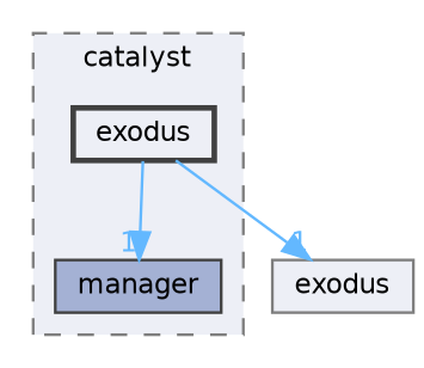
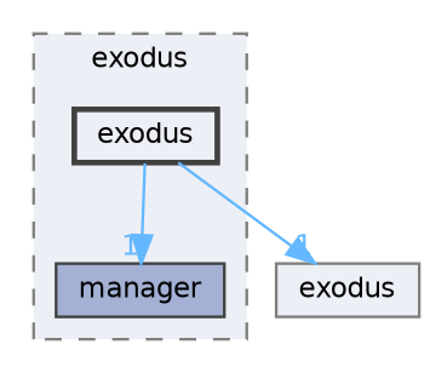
  digraph {
    compound=true
    node [color=grey25 fillcolor="#edeff6" fontname=Helvetica fontsize=10 shape=box style=filled]
    edge [color=steelblue1 fontcolor=steelblue1 fontname=Helvetica fontsize=10 headlabel=1 labeldistance=1.5 labelfontname=Helvetica labelfontsize=10]
    n1 [fillcolor="#a4b1d4" height=0.2 label=manager width=0.4]
    n2 [height=0.2 label=exodus style="filled,bold" width=0.4]
    n3 [color=grey50 height=0.2 label=exodus width=0.4]
    subgraph cluster_1 {
      bgcolor="#edeff6"
      fontname=Helvetica
      fontsize=10
-     label=catalyst
+     label=exodus
      pencolor=grey50
      style="filled,dashed"
      n1
      n2
    }
    n2 -> n1
    n2 -> n3
  }
